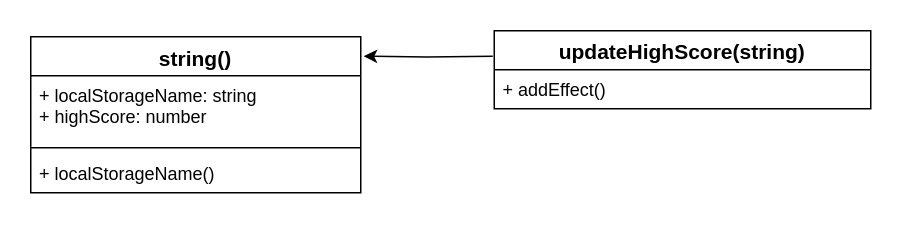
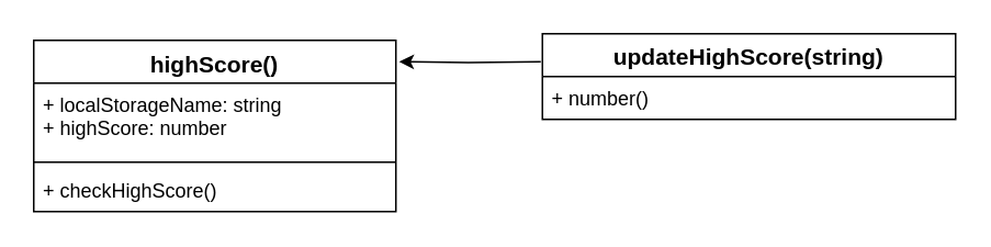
  <mxCell id="0" />
  <mxCell id="1" parent="0" />
- <mxCell id="2" value="string()" style="swimlane;fontStyle=1;align=center;verticalAlign=top;childLayout=stackLayout;horizontal=1;startSize=26;horizontalStack=0;resizeParent=1;resizeParentMax=0;resizeLast=0;collapsible=1;marginBottom=0;fontSize=14;" vertex="1" parent="1"><mxGeometry x="20" y="24" width="220" height="104" as="geometry" /></mxCell>
+ <mxCell id="2" value="highScore()" style="swimlane;fontStyle=1;align=center;verticalAlign=top;childLayout=stackLayout;horizontal=1;startSize=26;horizontalStack=0;resizeParent=1;resizeParentMax=0;resizeLast=0;collapsible=1;marginBottom=0;fontSize=14;" vertex="1" parent="1"><mxGeometry x="20" y="24" width="220" height="104" as="geometry" /></mxCell>
  <mxCell id="3" value="+ localStorageName: string&#10;+ highScore: number&#10;" style="text;strokeColor=none;fillColor=none;align=left;verticalAlign=top;spacingLeft=4;spacingRight=4;overflow=hidden;rotatable=0;points=[[0,0.5],[1,0.5]];portConstraint=eastwest;" vertex="1" parent="2"><mxGeometry y="26" width="220" height="44" as="geometry" /></mxCell>
  <mxCell id="4" value="" style="line;strokeWidth=1;fillColor=none;align=left;verticalAlign=middle;spacingTop=-1;spacingLeft=3;spacingRight=3;rotatable=0;labelPosition=right;points=[];portConstraint=eastwest;" vertex="1" parent="2"><mxGeometry y="70" width="220" height="8" as="geometry" /></mxCell>
- <mxCell id="5" value="+ localStorageName()" style="text;strokeColor=none;fillColor=none;align=left;verticalAlign=top;spacingLeft=4;spacingRight=4;overflow=hidden;rotatable=0;points=[[0,0.5],[1,0.5]];portConstraint=eastwest;" vertex="1" parent="2"><mxGeometry y="78" width="220" height="26" as="geometry" /></mxCell>
+ <mxCell id="5" value="+ checkHighScore()" style="text;strokeColor=none;fillColor=none;align=left;verticalAlign=top;spacingLeft=4;spacingRight=4;overflow=hidden;rotatable=0;points=[[0,0.5],[1,0.5]];portConstraint=eastwest;" vertex="1" parent="2"><mxGeometry y="78" width="220" height="26" as="geometry" /></mxCell>
  <mxCell id="6" value="" style="edgeStyle=orthogonalEdgeStyle;rounded=0;orthogonalLoop=1;jettySize=auto;html=1;fontSize=14;entryX=1.009;entryY=0.125;entryDx=0;entryDy=0;entryPerimeter=0;" edge="1" parent="1" target="2"><mxGeometry relative="1" as="geometry"><mxPoint x="328" y="37" as="sourcePoint" /><mxPoint x="253" y="35" as="targetPoint" /></mxGeometry></mxCell>
  <mxCell id="7" value="updateHighScore(string)" style="swimlane;fontStyle=1;childLayout=stackLayout;horizontal=1;startSize=26;fillColor=none;horizontalStack=0;resizeParent=1;resizeParentMax=0;resizeLast=0;collapsible=1;marginBottom=0;fontSize=14;align=center;" vertex="1" parent="1"><mxGeometry x="329" y="20" width="251" height="52" as="geometry" /></mxCell>
- <mxCell id="8" value="+ addEffect()" style="text;strokeColor=none;fillColor=none;align=left;verticalAlign=top;spacingLeft=4;spacingRight=4;overflow=hidden;rotatable=0;points=[[0,0.5],[1,0.5]];portConstraint=eastwest;" vertex="1" parent="7"><mxGeometry y="26" width="251" height="26" as="geometry" /></mxCell>
+ <mxCell id="8" value="+ number()" style="text;strokeColor=none;fillColor=none;align=left;verticalAlign=top;spacingLeft=4;spacingRight=4;overflow=hidden;rotatable=0;points=[[0,0.5],[1,0.5]];portConstraint=eastwest;" vertex="1" parent="7"><mxGeometry y="26" width="251" height="26" as="geometry" /></mxCell>
